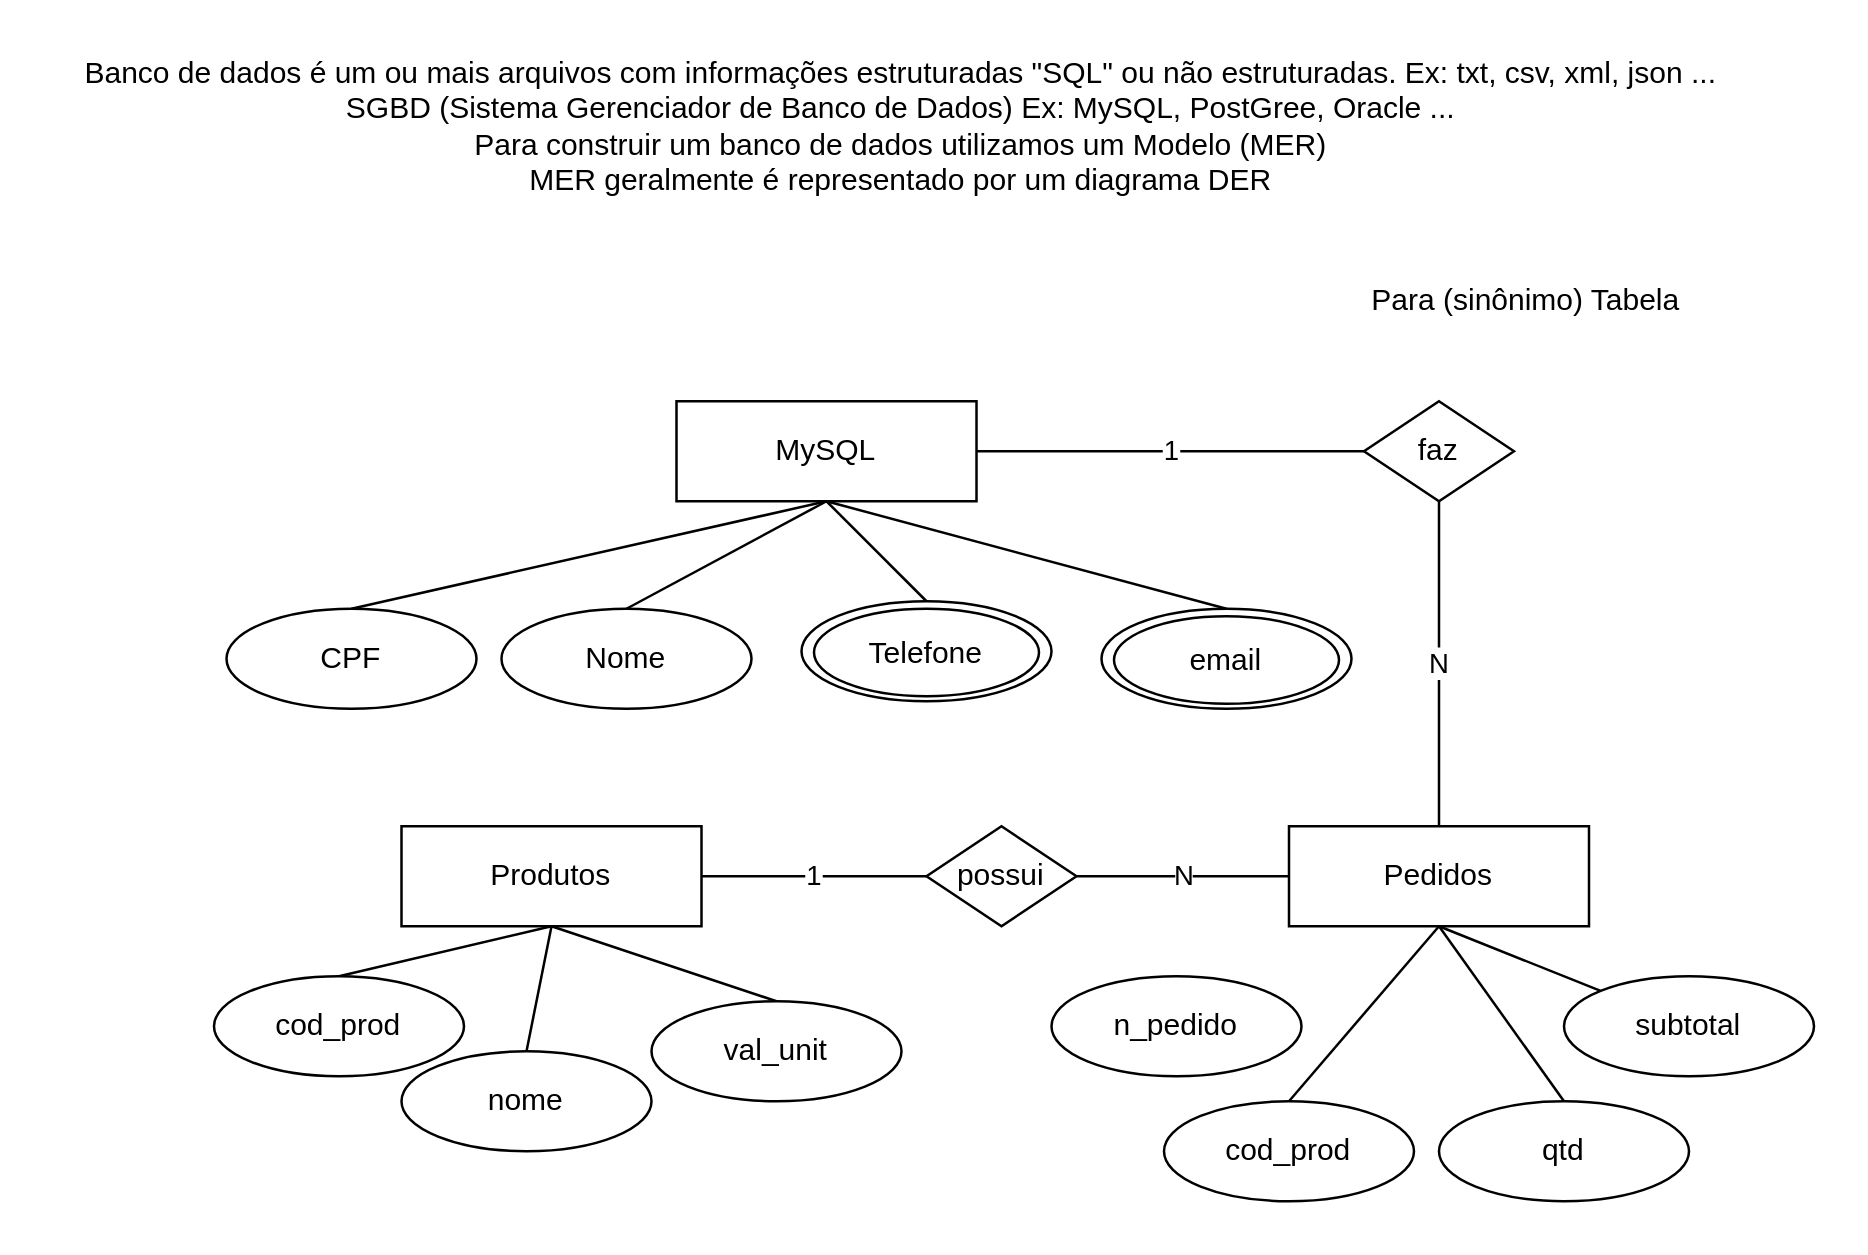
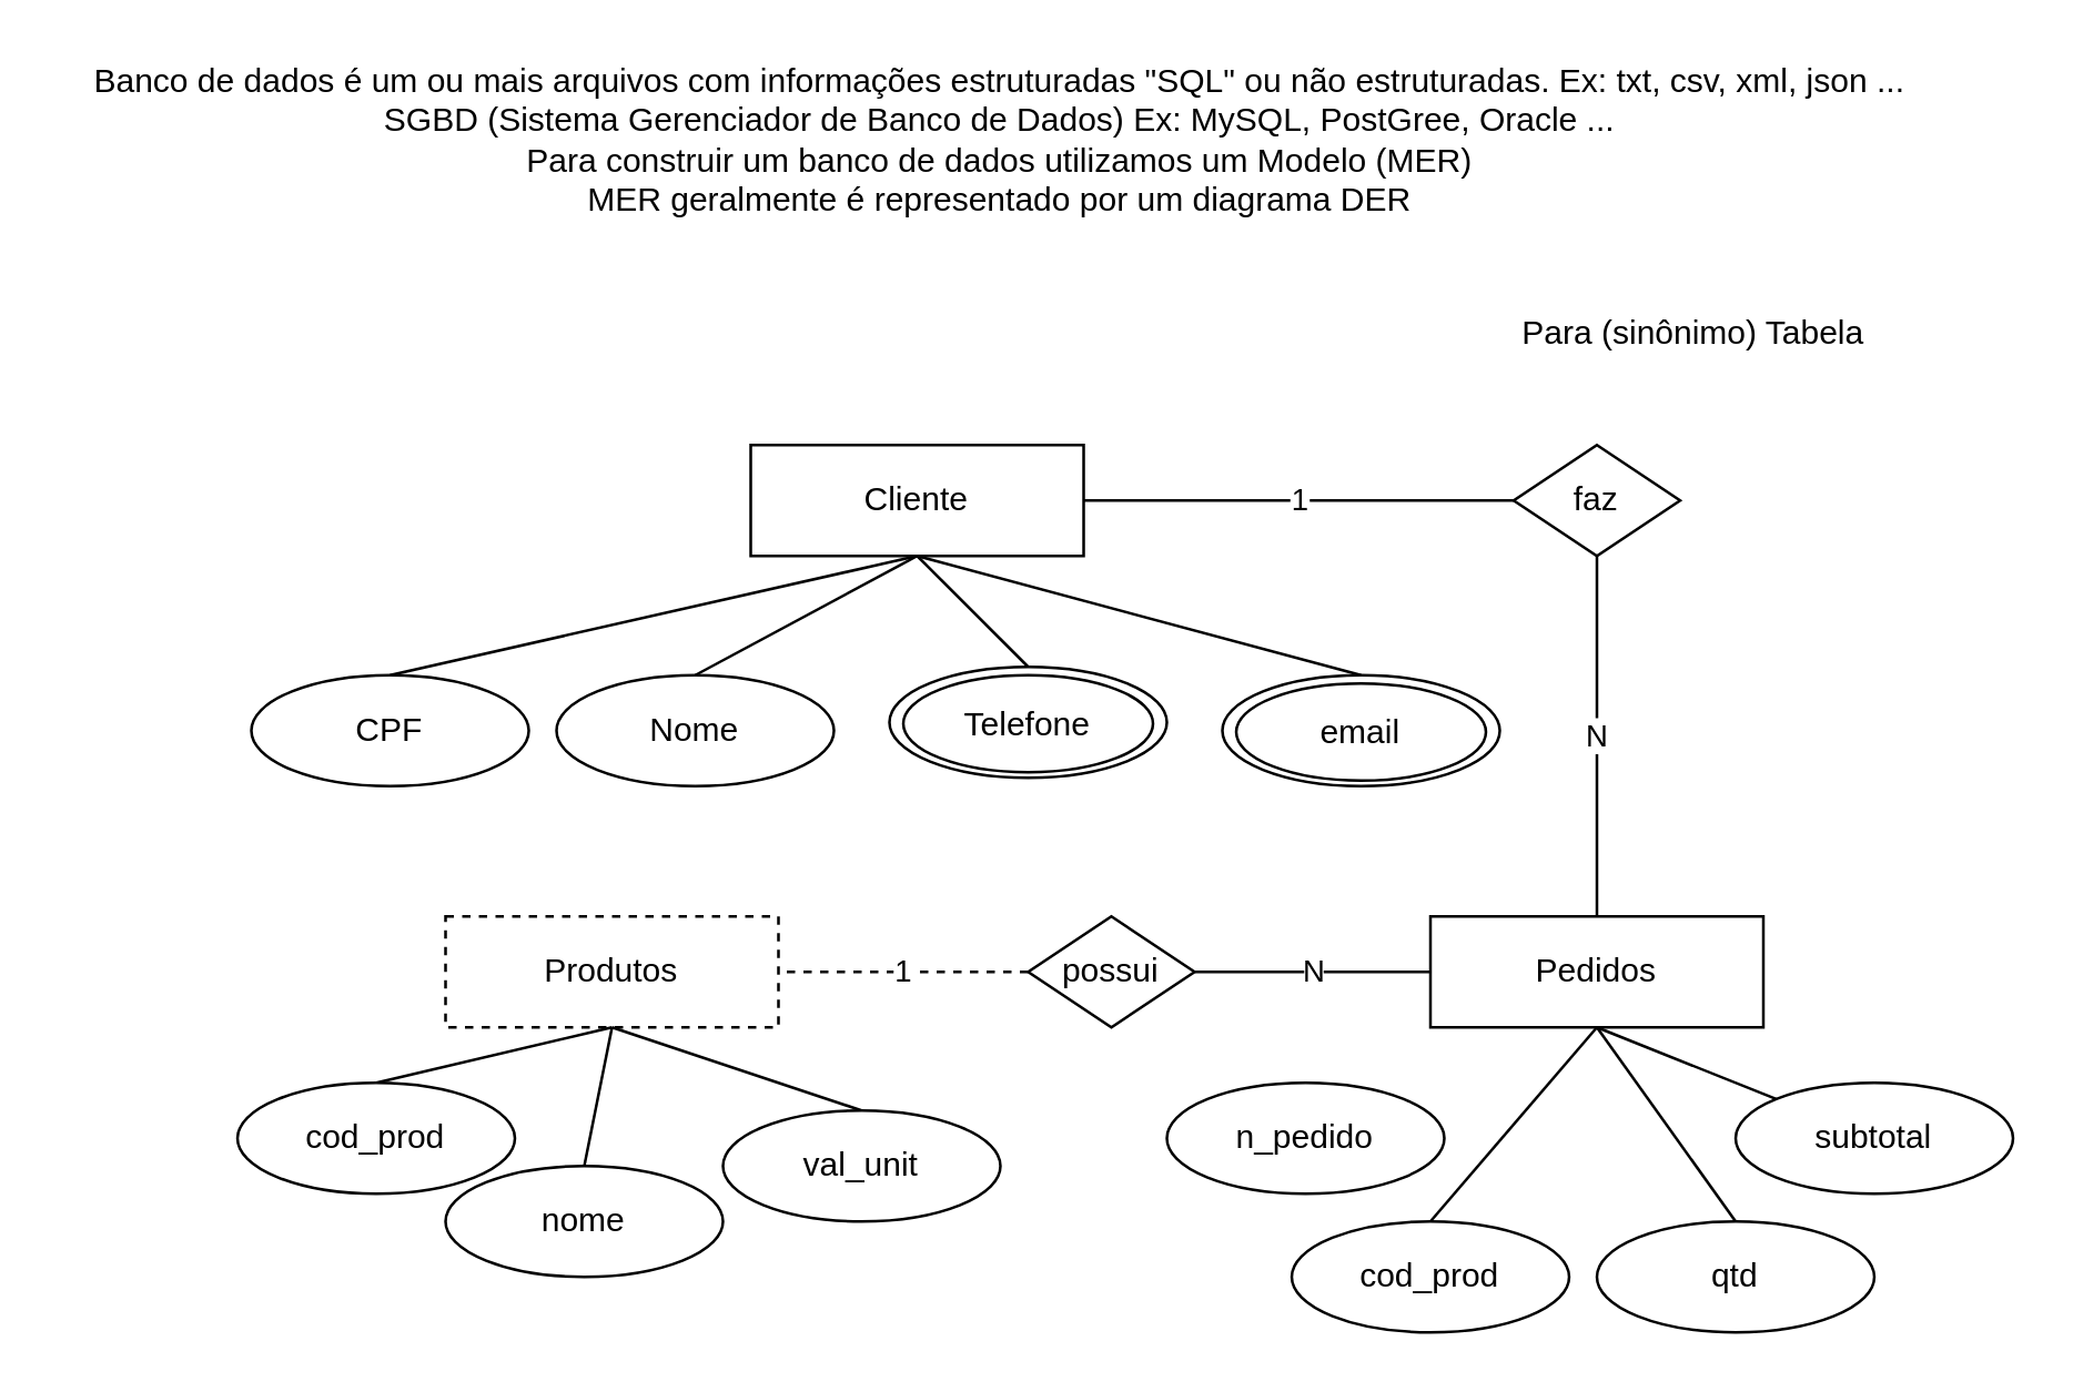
  <mxCell id="0" />
  <mxCell id="1" parent="0" />
  <mxCell id="2" value="Banco de dados é um ou mais arquivos com informações estruturadas &quot;SQL&quot; ou não estruturadas. Ex: txt, csv, xml, json ...&lt;br&gt;SGBD (Sistema Gerenciador de Banco de Dados) Ex: MySQL, PostGree, Oracle ...&lt;br&gt;Para construir um banco de dados utilizamos um Modelo (MER)&lt;br&gt;MER geralmente é representado por um diagrama DER" style="text;html=1;strokeColor=none;fillColor=none;align=center;verticalAlign=middle;whiteSpace=wrap;rounded=0;" vertex="1" parent="1"><mxGeometry x="20" y="20" width="680" height="60" as="geometry" /></mxCell>
  <mxCell id="3" value="1" style="edgeStyle=none;rounded=0;orthogonalLoop=1;jettySize=auto;html=1;exitX=1;exitY=0.5;exitDx=0;exitDy=0;entryX=0;entryY=0.5;entryDx=0;entryDy=0;endArrow=none;endFill=0;" edge="1" parent="1" source="4" target="35"><mxGeometry relative="1" as="geometry" /></mxCell>
- <mxCell id="4" value="MySQL" style="rounded=0;whiteSpace=wrap;html=1;" vertex="1" parent="1"><mxGeometry x="270" y="160" width="120" height="40" as="geometry" /></mxCell>
+ <mxCell id="4" value="Cliente" style="rounded=0;whiteSpace=wrap;html=1;" vertex="1" parent="1"><mxGeometry x="270" y="160" width="120" height="40" as="geometry" /></mxCell>
  <mxCell id="5" style="rounded=0;orthogonalLoop=1;jettySize=auto;html=1;exitX=0.5;exitY=0;exitDx=0;exitDy=0;endArrow=none;endFill=0;" edge="1" parent="1" source="6"><mxGeometry relative="1" as="geometry"><mxPoint x="330" y="200" as="targetPoint" /></mxGeometry></mxCell>
  <mxCell id="6" value="CPF" style="ellipse;whiteSpace=wrap;html=1;" vertex="1" parent="1"><mxGeometry x="90" y="243" width="100" height="40" as="geometry" /></mxCell>
  <mxCell id="7" style="edgeStyle=none;rounded=0;orthogonalLoop=1;jettySize=auto;html=1;exitX=0.5;exitY=0;exitDx=0;exitDy=0;entryX=0.5;entryY=1;entryDx=0;entryDy=0;endArrow=none;endFill=0;" edge="1" parent="1" source="8" target="4"><mxGeometry relative="1" as="geometry" /></mxCell>
  <mxCell id="8" value="Nome" style="ellipse;whiteSpace=wrap;html=1;" vertex="1" parent="1"><mxGeometry x="200" y="243" width="100" height="40" as="geometry" /></mxCell>
  <mxCell id="9" style="edgeStyle=none;rounded=0;orthogonalLoop=1;jettySize=auto;html=1;exitX=0.5;exitY=0;exitDx=0;exitDy=0;entryX=0.5;entryY=1;entryDx=0;entryDy=0;endArrow=none;endFill=0;" edge="1" parent="1" source="10" target="4"><mxGeometry relative="1" as="geometry" /></mxCell>
  <mxCell id="10" value="" style="ellipse;whiteSpace=wrap;html=1;" vertex="1" parent="1"><mxGeometry x="320" y="240" width="100" height="40" as="geometry" /></mxCell>
  <mxCell id="11" value="Telefone" style="ellipse;whiteSpace=wrap;html=1;" vertex="1" parent="1"><mxGeometry x="325" y="243" width="90" height="35" as="geometry" /></mxCell>
  <mxCell id="12" value="" style="ellipse;whiteSpace=wrap;html=1;" vertex="1" parent="1"><mxGeometry x="440" y="243" width="100" height="40" as="geometry" /></mxCell>
  <mxCell id="13" style="edgeStyle=none;rounded=0;orthogonalLoop=1;jettySize=auto;html=1;exitX=0.5;exitY=0;exitDx=0;exitDy=0;entryX=0.5;entryY=1;entryDx=0;entryDy=0;endArrow=none;endFill=0;" edge="1" parent="1" source="12" target="4"><mxGeometry relative="1" as="geometry" /></mxCell>
  <mxCell id="14" value="email" style="ellipse;whiteSpace=wrap;html=1;" vertex="1" parent="1"><mxGeometry x="445" y="246" width="90" height="35" as="geometry" /></mxCell>
  <mxCell id="15" value="Para (sinônimo) Tabela" style="text;html=1;strokeColor=none;fillColor=none;align=center;verticalAlign=middle;whiteSpace=wrap;rounded=0;" vertex="1" parent="1"><mxGeometry x="520" y="110" width="180" height="20" as="geometry" /></mxCell>
  <mxCell id="16" value="Pedidos" style="rounded=0;whiteSpace=wrap;html=1;" vertex="1" parent="1"><mxGeometry x="515" y="330" width="120" height="40" as="geometry" /></mxCell>
- <mxCell id="17" value="Produtos" style="rounded=0;whiteSpace=wrap;html=1;" vertex="1" parent="1"><mxGeometry x="160" y="330" width="120" height="40" as="geometry" /></mxCell>
+ <mxCell id="17" value="Produtos" style="rounded=0;whiteSpace=wrap;html=1;dashed=1;" vertex="1" parent="1"><mxGeometry x="160" y="330" width="120" height="40" as="geometry" /></mxCell>
  <mxCell id="18" style="edgeStyle=none;rounded=0;orthogonalLoop=1;jettySize=auto;html=1;exitX=0.5;exitY=0;exitDx=0;exitDy=0;entryX=0.5;entryY=1;entryDx=0;entryDy=0;endArrow=none;endFill=0;" edge="1" parent="1" source="19" target="17"><mxGeometry relative="1" as="geometry" /></mxCell>
  <mxCell id="19" value="cod_prod" style="ellipse;whiteSpace=wrap;html=1;" vertex="1" parent="1"><mxGeometry x="85" y="390" width="100" height="40" as="geometry" /></mxCell>
  <mxCell id="20" style="edgeStyle=none;rounded=0;orthogonalLoop=1;jettySize=auto;html=1;exitX=0.5;exitY=0;exitDx=0;exitDy=0;entryX=0.5;entryY=1;entryDx=0;entryDy=0;endArrow=none;endFill=0;" edge="1" parent="1" source="21" target="17"><mxGeometry relative="1" as="geometry" /></mxCell>
  <mxCell id="21" value="nome" style="ellipse;whiteSpace=wrap;html=1;" vertex="1" parent="1"><mxGeometry x="160" y="420" width="100" height="40" as="geometry" /></mxCell>
  <mxCell id="22" style="edgeStyle=none;rounded=0;orthogonalLoop=1;jettySize=auto;html=1;exitX=0.5;exitY=0;exitDx=0;exitDy=0;entryX=0.5;entryY=1;entryDx=0;entryDy=0;endArrow=none;endFill=0;" edge="1" parent="1" source="23" target="17"><mxGeometry relative="1" as="geometry" /></mxCell>
  <mxCell id="23" value="val_unit" style="ellipse;whiteSpace=wrap;html=1;" vertex="1" parent="1"><mxGeometry x="260" y="400" width="100" height="40" as="geometry" /></mxCell>
  <mxCell id="24" style="edgeStyle=none;rounded=0;orthogonalLoop=1;jettySize=auto;html=1;exitX=0.5;exitY=0;exitDx=0;exitDy=0;endArrow=none;endFill=0;" edge="1" parent="1" source="25"><mxGeometry relative="1" as="geometry"><mxPoint x="575" y="370" as="targetPoint" /></mxGeometry></mxCell>
  <mxCell id="25" value="cod_prod" style="ellipse;whiteSpace=wrap;html=1;" vertex="1" parent="1"><mxGeometry x="465" y="440" width="100" height="40" as="geometry" /></mxCell>
  <mxCell id="26" value="n_pedido" style="ellipse;whiteSpace=wrap;html=1;" vertex="1" parent="1"><mxGeometry x="420" y="390" width="100" height="40" as="geometry" /></mxCell>
  <mxCell id="27" style="edgeStyle=none;rounded=0;orthogonalLoop=1;jettySize=auto;html=1;exitX=0.5;exitY=0;exitDx=0;exitDy=0;endArrow=none;endFill=0;" edge="1" parent="1" source="28"><mxGeometry relative="1" as="geometry"><mxPoint x="575" y="370" as="targetPoint" /></mxGeometry></mxCell>
  <mxCell id="28" value="qtd" style="ellipse;whiteSpace=wrap;html=1;" vertex="1" parent="1"><mxGeometry x="575" y="440" width="100" height="40" as="geometry" /></mxCell>
  <mxCell id="29" style="edgeStyle=none;rounded=0;orthogonalLoop=1;jettySize=auto;html=1;exitX=0;exitY=0;exitDx=0;exitDy=0;entryX=0.5;entryY=1;entryDx=0;entryDy=0;endArrow=none;endFill=0;" edge="1" parent="1" source="30" target="16"><mxGeometry relative="1" as="geometry" /></mxCell>
  <mxCell id="30" value="subtotal" style="ellipse;whiteSpace=wrap;html=1;dashed=0;" vertex="1" parent="1"><mxGeometry x="625" y="390" width="100" height="40" as="geometry" /></mxCell>
  <mxCell id="31" value="N" style="edgeStyle=none;rounded=0;orthogonalLoop=1;jettySize=auto;html=1;exitX=1;exitY=0.5;exitDx=0;exitDy=0;entryX=0;entryY=0.5;entryDx=0;entryDy=0;endArrow=none;endFill=0;" edge="1" parent="1" source="33" target="16"><mxGeometry relative="1" as="geometry" /></mxCell>
- <mxCell id="32" value="1" style="edgeStyle=none;rounded=0;orthogonalLoop=1;jettySize=auto;html=1;exitX=0;exitY=0.5;exitDx=0;exitDy=0;entryX=1;entryY=0.5;entryDx=0;entryDy=0;endArrow=none;endFill=0;" edge="1" parent="1" source="33" target="17"><mxGeometry relative="1" as="geometry" /></mxCell>
+ <mxCell id="32" value="1" style="edgeStyle=none;rounded=0;orthogonalLoop=1;jettySize=auto;html=1;exitX=0;exitY=0.5;exitDx=0;exitDy=0;entryX=1;entryY=0.5;entryDx=0;entryDy=0;endArrow=none;endFill=0;dashed=1;" edge="1" parent="1" source="33" target="17"><mxGeometry relative="1" as="geometry" /></mxCell>
  <mxCell id="33" value="possui" style="rhombus;whiteSpace=wrap;html=1;" vertex="1" parent="1"><mxGeometry x="370" y="330" width="60" height="40" as="geometry" /></mxCell>
  <mxCell id="34" value="N" style="edgeStyle=none;rounded=0;orthogonalLoop=1;jettySize=auto;html=1;exitX=0.5;exitY=1;exitDx=0;exitDy=0;endArrow=none;endFill=0;" edge="1" parent="1" source="35" target="16"><mxGeometry relative="1" as="geometry" /></mxCell>
  <mxCell id="35" value="faz" style="rhombus;whiteSpace=wrap;html=1;" vertex="1" parent="1"><mxGeometry x="545" y="160" width="60" height="40" as="geometry" /></mxCell>
